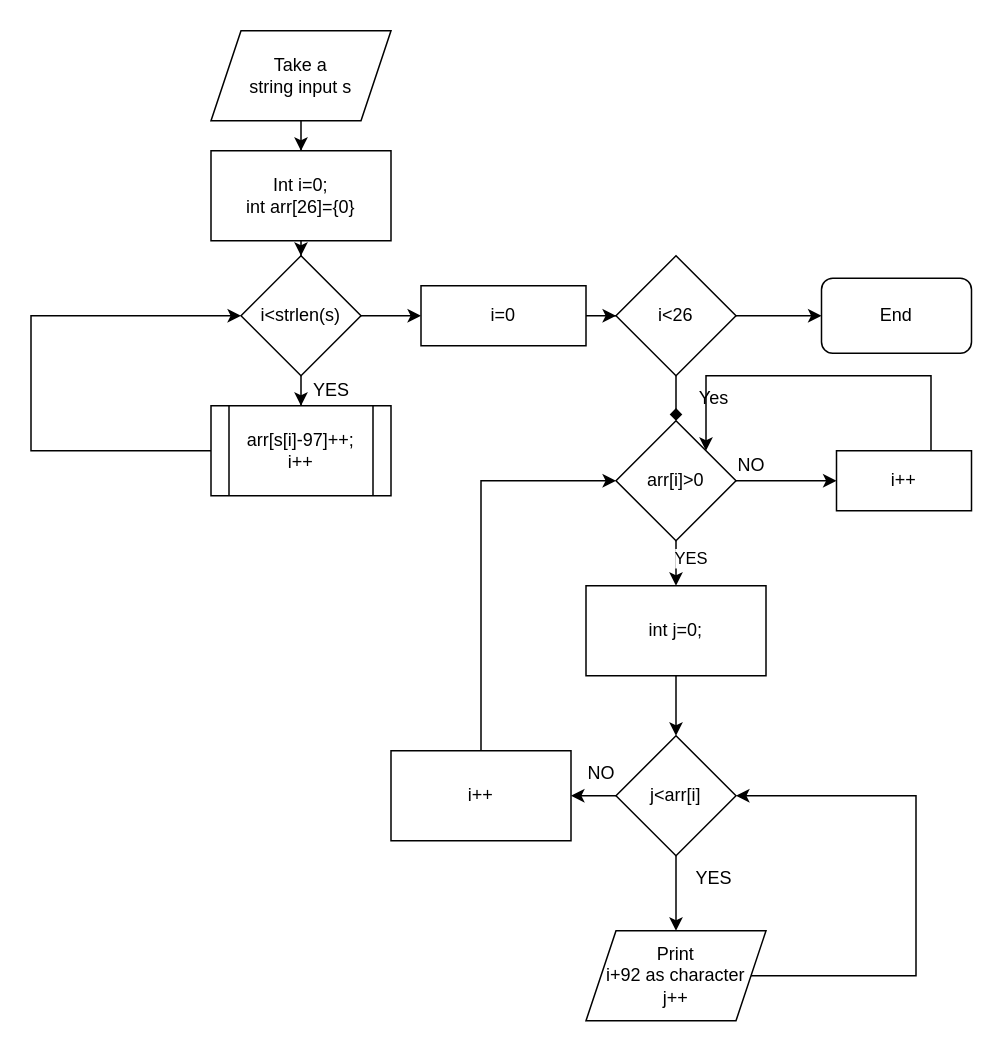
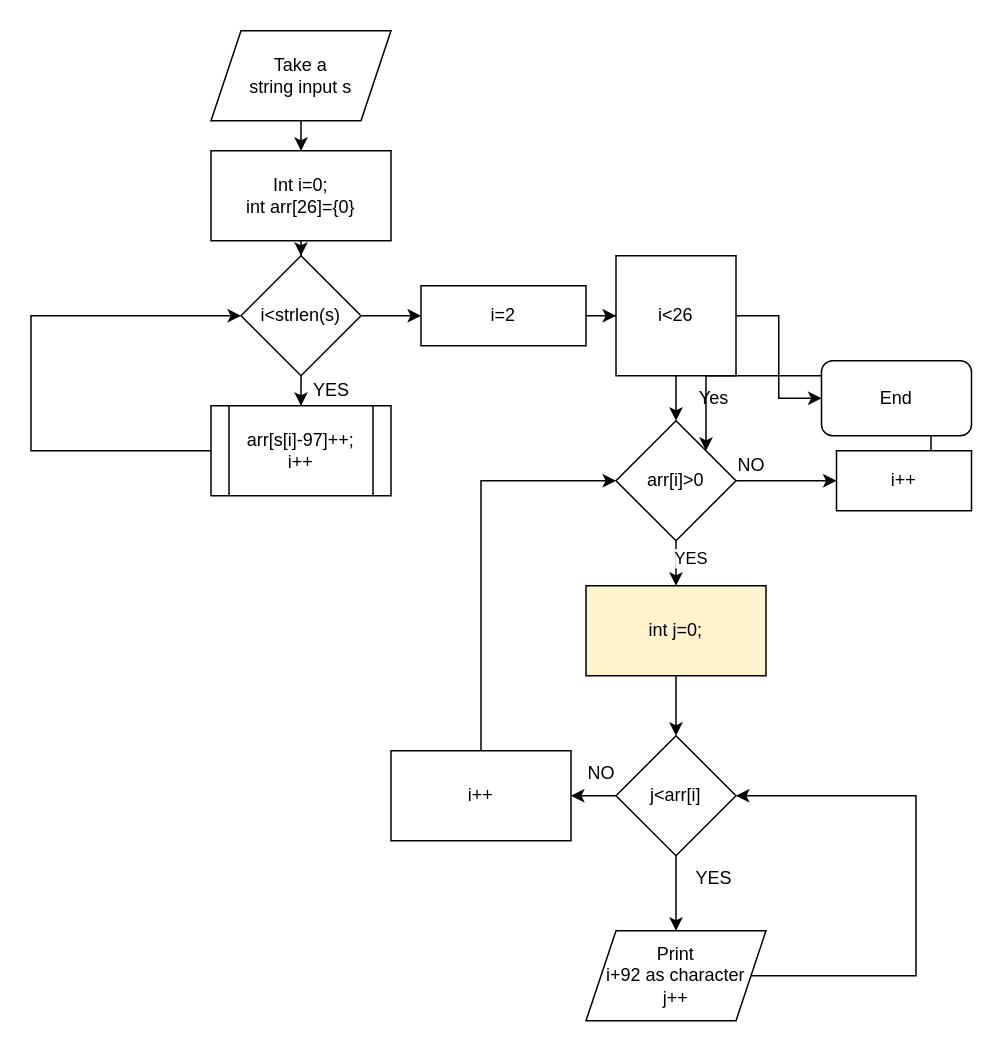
  <mxCell id="0" />
  <mxCell id="1" parent="0" />
  <mxCell id="2" value="" style="edgeStyle=orthogonalEdgeStyle;rounded=0;orthogonalLoop=1;jettySize=auto;html=1;" edge="1" parent="1" source="3" target="5"><mxGeometry relative="1" as="geometry" /></mxCell>
  <mxCell id="3" value="Take a &lt;br&gt;string input s" style="shape=parallelogram;perimeter=parallelogramPerimeter;whiteSpace=wrap;html=1;fixedSize=1;" vertex="1" parent="1"><mxGeometry x="140" y="20" width="120" height="60" as="geometry" /></mxCell>
  <mxCell id="4" value="" style="edgeStyle=orthogonalEdgeStyle;rounded=0;orthogonalLoop=1;jettySize=auto;html=1;" edge="1" parent="1" source="5" target="8"><mxGeometry relative="1" as="geometry" /></mxCell>
  <mxCell id="5" value="Int i=0;&lt;br&gt;int arr[26]={0}" style="rounded=0;whiteSpace=wrap;html=1;" vertex="1" parent="1"><mxGeometry x="140" y="100" width="120" height="60" as="geometry" /></mxCell>
  <mxCell id="6" value="" style="edgeStyle=orthogonalEdgeStyle;rounded=0;orthogonalLoop=1;jettySize=auto;html=1;" edge="1" parent="1" source="8" target="10"><mxGeometry relative="1" as="geometry" /></mxCell>
  <mxCell id="7" value="" style="edgeStyle=orthogonalEdgeStyle;rounded=0;orthogonalLoop=1;jettySize=auto;html=1;" edge="1" parent="1" source="8" target="13"><mxGeometry relative="1" as="geometry" /></mxCell>
  <mxCell id="8" value="i&amp;lt;strlen(s)" style="rhombus;whiteSpace=wrap;html=1;" vertex="1" parent="1"><mxGeometry x="160" y="170" width="80" height="80" as="geometry" /></mxCell>
  <mxCell id="9" style="edgeStyle=orthogonalEdgeStyle;rounded=0;orthogonalLoop=1;jettySize=auto;html=1;entryX=0;entryY=0.5;entryDx=0;entryDy=0;" edge="1" parent="1" source="10" target="8"><mxGeometry relative="1" as="geometry"><mxPoint x="-10" y="210" as="targetPoint" /><Array as="points"><mxPoint x="20" y="300" /><mxPoint x="20" y="210" /></Array></mxGeometry></mxCell>
  <mxCell id="10" value="arr[s[i]-97]++;&lt;br&gt;i++" style="shape=process;whiteSpace=wrap;html=1;backgroundOutline=1;" vertex="1" parent="1"><mxGeometry x="140" y="270" width="120" height="60" as="geometry" /></mxCell>
  <mxCell id="11" value="YES" style="text;html=1;align=center;verticalAlign=middle;resizable=0;points=[];autosize=1;strokeColor=none;fillColor=none;" vertex="1" parent="1"><mxGeometry x="195" y="245" width="50" height="30" as="geometry" /></mxCell>
  <mxCell id="12" value="" style="edgeStyle=orthogonalEdgeStyle;rounded=0;orthogonalLoop=1;jettySize=auto;html=1;" edge="1" parent="1" source="13" target="16"><mxGeometry relative="1" as="geometry" /></mxCell>
- <mxCell id="13" value="i=0" style="rounded=0;whiteSpace=wrap;html=1;" vertex="1" parent="1"><mxGeometry x="280" y="190" width="110" height="40" as="geometry" /></mxCell>
- <mxCell id="14" value="" style="edgeStyle=orthogonalEdgeStyle;rounded=0;orthogonalLoop=1;jettySize=auto;html=1;endArrow=diamond;" edge="1" parent="1" source="16" target="20"><mxGeometry relative="1" as="geometry" /></mxCell>
+ <mxCell id="13" value="i=2" style="rounded=0;whiteSpace=wrap;html=1;" vertex="1" parent="1"><mxGeometry x="280" y="190" width="110" height="40" as="geometry" /></mxCell>
+ <mxCell id="14" value="" style="edgeStyle=orthogonalEdgeStyle;rounded=0;orthogonalLoop=1;jettySize=auto;html=1;" edge="1" parent="1" source="16" target="20"><mxGeometry relative="1" as="geometry" /></mxCell>
  <mxCell id="15" value="" style="edgeStyle=orthogonalEdgeStyle;rounded=0;orthogonalLoop=1;jettySize=auto;html=1;" edge="1" parent="1" source="16" target="35"><mxGeometry relative="1" as="geometry" /></mxCell>
- <mxCell id="16" value="i&amp;lt;26" style="rhombus;whiteSpace=wrap;html=1;" vertex="1" parent="1"><mxGeometry x="410" y="170" width="80" height="80" as="geometry" /></mxCell>
+ <mxCell id="16" value="i&amp;lt;26" style="whiteSpace=wrap;html=1;rounded=0;" vertex="1" parent="1"><mxGeometry x="410" y="170" width="80" height="80" as="geometry" /></mxCell>
  <mxCell id="17" value="" style="edgeStyle=orthogonalEdgeStyle;rounded=0;orthogonalLoop=1;jettySize=auto;html=1;" edge="1" parent="1" source="20" target="22"><mxGeometry relative="1" as="geometry" /></mxCell>
  <mxCell id="18" value="YES" style="edgeLabel;html=1;align=center;verticalAlign=middle;resizable=0;points=[];" vertex="1" connectable="0" parent="17"><mxGeometry x="0.224" y="9" relative="1" as="geometry"><mxPoint as="offset" /></mxGeometry></mxCell>
  <mxCell id="19" value="" style="edgeStyle=orthogonalEdgeStyle;rounded=0;orthogonalLoop=1;jettySize=auto;html=1;" edge="1" parent="1" source="20" target="32"><mxGeometry relative="1" as="geometry" /></mxCell>
  <mxCell id="20" value="arr[i]&amp;gt;0" style="rhombus;whiteSpace=wrap;html=1;" vertex="1" parent="1"><mxGeometry x="410" y="280" width="80" height="80" as="geometry" /></mxCell>
  <mxCell id="21" value="" style="edgeStyle=orthogonalEdgeStyle;rounded=0;orthogonalLoop=1;jettySize=auto;html=1;" edge="1" parent="1" source="22" target="25"><mxGeometry relative="1" as="geometry" /></mxCell>
- <mxCell id="22" value="int j=0;" style="rounded=0;whiteSpace=wrap;html=1;" vertex="1" parent="1"><mxGeometry x="390" y="390" width="120" height="60" as="geometry" /></mxCell>
+ <mxCell id="22" value="int j=0;" style="rounded=0;whiteSpace=wrap;html=1;fillColor=#fff2cc;" vertex="1" parent="1"><mxGeometry x="390" y="390" width="120" height="60" as="geometry" /></mxCell>
  <mxCell id="23" value="" style="edgeStyle=orthogonalEdgeStyle;rounded=0;orthogonalLoop=1;jettySize=auto;html=1;" edge="1" parent="1" source="25" target="29"><mxGeometry relative="1" as="geometry" /></mxCell>
  <mxCell id="24" value="" style="edgeStyle=orthogonalEdgeStyle;rounded=0;orthogonalLoop=1;jettySize=auto;html=1;" edge="1" parent="1" source="25" target="27"><mxGeometry relative="1" as="geometry" /></mxCell>
  <mxCell id="25" value="j&amp;lt;arr[i]" style="rhombus;whiteSpace=wrap;html=1;" vertex="1" parent="1"><mxGeometry x="410" y="490" width="80" height="80" as="geometry" /></mxCell>
  <mxCell id="26" style="edgeStyle=orthogonalEdgeStyle;rounded=0;orthogonalLoop=1;jettySize=auto;html=1;entryX=1;entryY=0.5;entryDx=0;entryDy=0;" edge="1" parent="1" source="27" target="25"><mxGeometry relative="1" as="geometry"><mxPoint x="590" y="530" as="targetPoint" /><Array as="points"><mxPoint x="610" y="650" /><mxPoint x="610" y="530" /></Array></mxGeometry></mxCell>
  <mxCell id="27" value="Print&lt;br&gt;i+92 as character&lt;br&gt;j++" style="shape=parallelogram;perimeter=parallelogramPerimeter;whiteSpace=wrap;html=1;fixedSize=1;" vertex="1" parent="1"><mxGeometry x="390" y="620" width="120" height="60" as="geometry" /></mxCell>
  <mxCell id="28" style="edgeStyle=orthogonalEdgeStyle;rounded=0;orthogonalLoop=1;jettySize=auto;html=1;entryX=0;entryY=0.5;entryDx=0;entryDy=0;" edge="1" parent="1" source="29" target="20"><mxGeometry relative="1" as="geometry"><mxPoint x="320" y="320" as="targetPoint" /><Array as="points"><mxPoint x="320" y="320" /></Array></mxGeometry></mxCell>
  <mxCell id="29" value="i++" style="rounded=0;whiteSpace=wrap;html=1;" vertex="1" parent="1"><mxGeometry x="260" y="500" width="120" height="60" as="geometry" /></mxCell>
  <mxCell id="30" value="NO" style="text;html=1;align=center;verticalAlign=middle;resizable=0;points=[];autosize=1;strokeColor=none;fillColor=none;" vertex="1" parent="1"><mxGeometry x="380" y="500" width="40" height="30" as="geometry" /></mxCell>
  <mxCell id="31" style="edgeStyle=orthogonalEdgeStyle;rounded=0;orthogonalLoop=1;jettySize=auto;html=1;entryX=1;entryY=0;entryDx=0;entryDy=0;" edge="1" parent="1" source="32" target="20"><mxGeometry relative="1" as="geometry"><mxPoint x="602" y="250" as="targetPoint" /><Array as="points"><mxPoint x="620" y="250" /><mxPoint x="470" y="250" /></Array></mxGeometry></mxCell>
  <mxCell id="32" value="i++" style="rounded=0;whiteSpace=wrap;html=1;" vertex="1" parent="1"><mxGeometry x="557" y="300" width="90" height="40" as="geometry" /></mxCell>
  <mxCell id="33" value="NO" style="text;html=1;align=center;verticalAlign=middle;resizable=0;points=[];autosize=1;strokeColor=none;fillColor=none;" vertex="1" parent="1"><mxGeometry x="480" y="295" width="40" height="30" as="geometry" /></mxCell>
  <mxCell id="34" value="Yes" style="text;html=1;align=center;verticalAlign=middle;resizable=0;points=[];autosize=1;strokeColor=none;fillColor=none;" vertex="1" parent="1"><mxGeometry x="455" y="250" width="40" height="30" as="geometry" /></mxCell>
- <mxCell id="35" value="End" style="rounded=1;whiteSpace=wrap;html=1;" vertex="1" parent="1"><mxGeometry x="547" y="185" width="100" height="50" as="geometry" /></mxCell>
+ <mxCell id="35" value="End" style="rounded=1;whiteSpace=wrap;html=1;" vertex="1" parent="1"><mxGeometry x="547" y="240" width="100" height="50" as="geometry" /></mxCell>
  <mxCell id="36" value="YES" style="text;html=1;align=center;verticalAlign=middle;resizable=0;points=[];autosize=1;strokeColor=none;fillColor=none;" vertex="1" parent="1"><mxGeometry x="450" y="570" width="50" height="30" as="geometry" /></mxCell>
